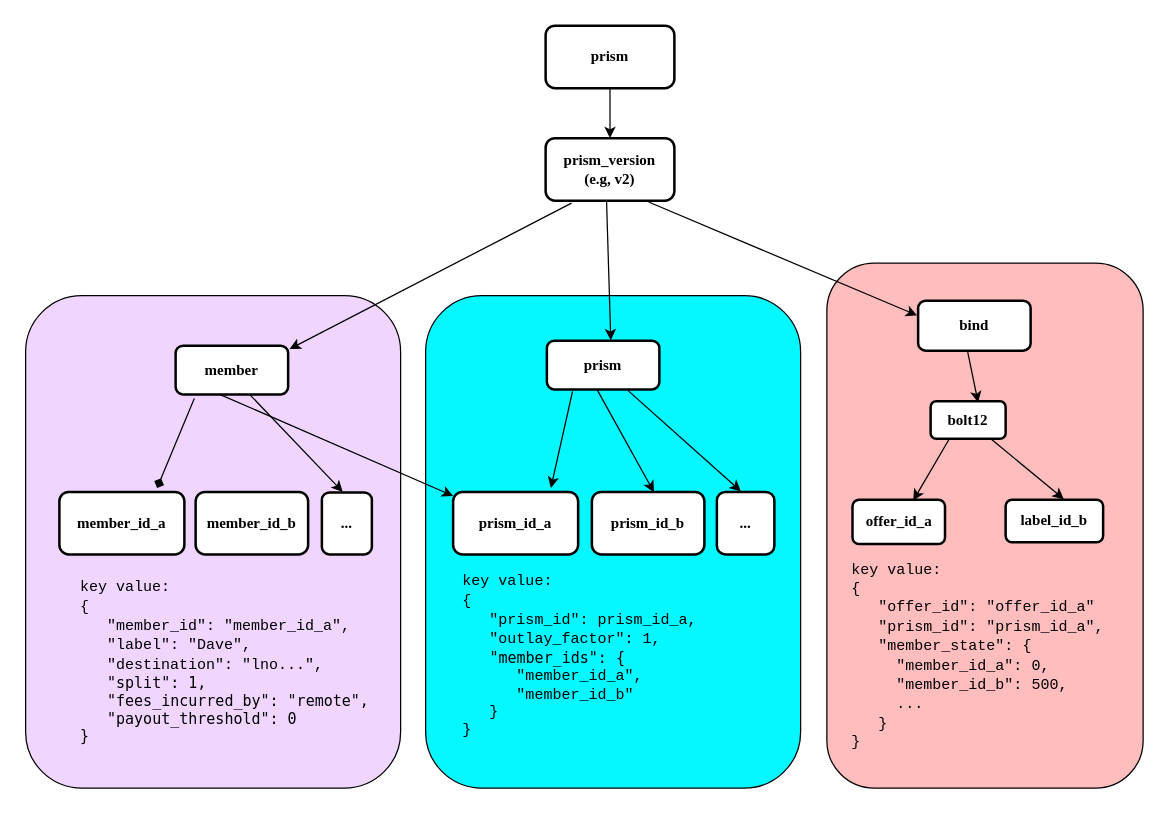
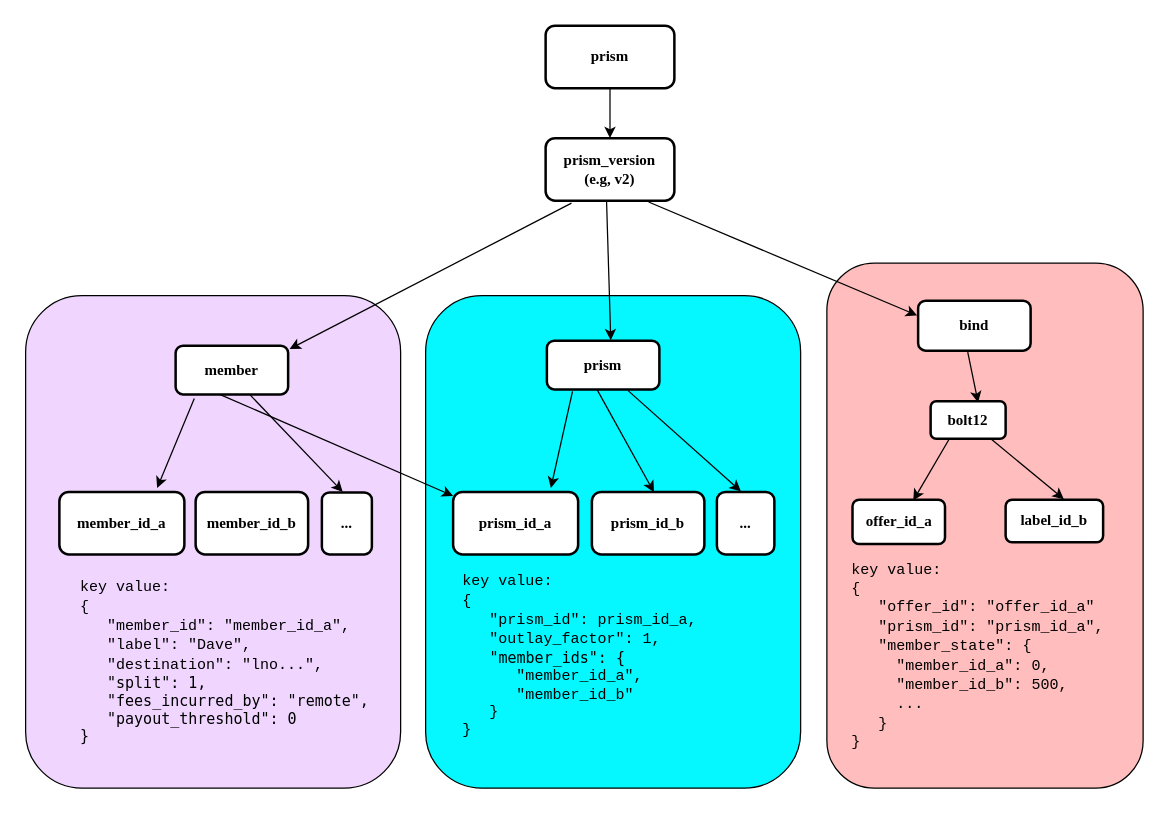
  <mxCell id="0" />
  <mxCell id="1" parent="0" />
  <mxCell id="2" value="" style="rounded=1;whiteSpace=wrap;html=1;fillColor=#F0D6FF;" parent="1" vertex="1"><mxGeometry x="20" y="236" width="300" height="394" as="geometry" /></mxCell>
  <mxCell id="3" value="" style="rounded=1;whiteSpace=wrap;html=1;fillColor=#05F7FF;" parent="1" vertex="1"><mxGeometry x="340" y="236" width="300" height="394" as="geometry" /></mxCell>
  <mxCell id="4" value="" style="rounded=1;whiteSpace=wrap;html=1;fillColor=#FFBDBD;" parent="1" vertex="1"><mxGeometry x="661" y="210" width="253" height="420" as="geometry" /></mxCell>
  <mxCell id="5" value="prism" style="whiteSpace=wrap;html=1;rounded=1;shadow=0;comic=0;strokeWidth=2;fontFamily=Verdana;align=center;fontSize=12;fontStyle=1" parent="1" vertex="1"><mxGeometry x="437" y="272" width="90" height="39" as="geometry" /></mxCell>
  <mxCell id="6" value="prism_id_a" style="whiteSpace=wrap;html=1;rounded=1;shadow=0;comic=0;strokeWidth=2;fontFamily=Verdana;align=center;fontSize=12;fontStyle=1" parent="1" vertex="1"><mxGeometry x="362" y="393" width="100" height="50" as="geometry" /></mxCell>
  <mxCell id="7" value="bind" style="whiteSpace=wrap;html=1;rounded=1;shadow=0;comic=0;strokeWidth=2;fontFamily=Verdana;align=center;fontSize=12;fontStyle=1" parent="1" vertex="1"><mxGeometry x="734" y="240" width="90" height="40" as="geometry" /></mxCell>
  <mxCell id="8" value="prism" style="whiteSpace=wrap;html=1;rounded=1;shadow=0;comic=0;strokeWidth=2;fontFamily=Verdana;align=center;fontSize=12;fontStyle=1" parent="1" vertex="1"><mxGeometry x="436" y="20" width="103" height="50" as="geometry" /></mxCell>
  <mxCell id="9" value="prism_id_b" style="whiteSpace=wrap;html=1;rounded=1;shadow=0;comic=0;strokeWidth=2;fontFamily=Verdana;align=center;fontSize=12;fontStyle=1" parent="1" vertex="1"><mxGeometry x="473" y="393" width="90" height="50" as="geometry" /></mxCell>
  <mxCell id="10" value="offer_id_a" style="whiteSpace=wrap;html=1;rounded=1;shadow=0;comic=0;strokeWidth=2;fontFamily=Verdana;align=center;fontSize=12;fontStyle=1" parent="1" vertex="1"><mxGeometry x="681.5" y="399.25" width="74" height="35.5" as="geometry" /></mxCell>
  <mxCell id="11" value="label_id_b" style="whiteSpace=wrap;html=1;rounded=1;shadow=0;comic=0;strokeWidth=2;fontFamily=Verdana;align=center;fontSize=12;fontStyle=1" parent="1" vertex="1"><mxGeometry x="804" y="399.25" width="78" height="34" as="geometry" /></mxCell>
  <mxCell id="12" value="..." style="whiteSpace=wrap;html=1;rounded=1;shadow=0;comic=0;strokeWidth=2;fontFamily=Verdana;align=center;fontSize=12;fontStyle=1" parent="1" vertex="1"><mxGeometry x="573" y="393" width="46" height="50" as="geometry" /></mxCell>
  <mxCell id="13" value="" style="endArrow=classic;html=1;rounded=0;entryX=0.552;entryY=0.005;entryDx=0;entryDy=0;entryPerimeter=0;exitX=0.445;exitY=0.999;exitDx=0;exitDy=0;exitPerimeter=0;strokeColor=#000000;" parent="1" source="5" target="9" edge="1"><mxGeometry width="50" height="50" relative="1" as="geometry"><mxPoint x="494" y="354" as="sourcePoint" /><mxPoint x="495" y="376" as="targetPoint" /></mxGeometry></mxCell>
  <mxCell id="14" value="" style="endArrow=classic;html=1;rounded=0;entryX=0.417;entryY=-0.009;entryDx=0;entryDy=0;entryPerimeter=0;exitX=0.722;exitY=1.025;exitDx=0;exitDy=0;exitPerimeter=0;strokeColor=#000000;" parent="1" source="5" target="12" edge="1"><mxGeometry width="50" height="50" relative="1" as="geometry"><mxPoint x="527.353" y="374" as="sourcePoint" /><mxPoint x="543" y="465" as="targetPoint" /></mxGeometry></mxCell>
  <mxCell id="15" value="" style="endArrow=classic;html=1;rounded=0;entryX=0.782;entryY=-0.062;entryDx=0;entryDy=0;entryPerimeter=0;exitX=0.228;exitY=1.042;exitDx=0;exitDy=0;exitPerimeter=0;strokeColor=#000000;" parent="1" source="5" target="6" edge="1"><mxGeometry width="50" height="50" relative="1" as="geometry"><mxPoint x="499" y="364" as="sourcePoint" /><mxPoint x="513" y="445" as="targetPoint" /></mxGeometry></mxCell>
  <mxCell id="16" value="" style="endArrow=classic;html=1;rounded=0;entryX=0.633;entryY=0.032;entryDx=0;entryDy=0;entryPerimeter=0;exitX=0.441;exitY=1.03;exitDx=0;exitDy=0;exitPerimeter=0;strokeColor=#000000;" parent="1" source="7" target="33" edge="1"><mxGeometry width="50" height="50" relative="1" as="geometry"><mxPoint x="782" y="499" as="sourcePoint" /><mxPoint x="783" y="524" as="targetPoint" /></mxGeometry></mxCell>
  <mxCell id="17" value="" style="endArrow=classic;html=1;rounded=0;entryX=0.597;entryY=-0.012;entryDx=0;entryDy=0;entryPerimeter=0;strokeColor=#000000;" parent="1" source="33" target="11" edge="1"><mxGeometry width="50" height="50" relative="1" as="geometry"><mxPoint x="781" y="368" as="sourcePoint" /><mxPoint x="683" y="447" as="targetPoint" /></mxGeometry></mxCell>
  <mxCell id="18" value="member_id_a" style="whiteSpace=wrap;html=1;rounded=1;shadow=0;comic=0;strokeWidth=2;fontFamily=Verdana;align=center;fontSize=12;fontStyle=1" parent="1" vertex="1"><mxGeometry x="47" y="393" width="100" height="50" as="geometry" /></mxCell>
  <mxCell id="19" value="member_id_b" style="whiteSpace=wrap;html=1;rounded=1;shadow=0;comic=0;strokeWidth=2;fontFamily=Verdana;align=center;fontSize=12;fontStyle=1" parent="1" vertex="1"><mxGeometry x="156" y="393" width="90" height="50" as="geometry" /></mxCell>
  <mxCell id="20" value="..." style="whiteSpace=wrap;html=1;rounded=1;shadow=0;comic=0;strokeWidth=2;fontFamily=Verdana;align=center;fontSize=12;fontStyle=1" parent="1" vertex="1"><mxGeometry x="257" y="393.5" width="40" height="49.5" as="geometry" /></mxCell>
  <mxCell id="21" value="" style="endArrow=classic;html=1;rounded=0;exitX=0.396;exitY=1.004;exitDx=0;exitDy=0;exitPerimeter=0;strokeColor=#000000;" parent="1" source="28" target="6" edge="1"><mxGeometry width="50" height="50" relative="1" as="geometry"><mxPoint x="199" y="354" as="sourcePoint" /><mxPoint x="205" y="376" as="targetPoint" /></mxGeometry></mxCell>
  <mxCell id="22" value="" style="endArrow=classic;html=1;rounded=0;entryX=0.417;entryY=-0.009;entryDx=0;entryDy=0;entryPerimeter=0;exitX=0.643;exitY=0.965;exitDx=0;exitDy=0;exitPerimeter=0;strokeColor=#000000;" parent="1" source="28" target="20" edge="1"><mxGeometry width="50" height="50" relative="1" as="geometry"><mxPoint x="224" y="355" as="sourcePoint" /><mxPoint x="253" y="465" as="targetPoint" /></mxGeometry></mxCell>
- <mxCell id="23" value="" style="endArrow=diamond;html=1;rounded=0;entryX=0.782;entryY=-0.062;entryDx=0;entryDy=0;entryPerimeter=0;exitX=0.166;exitY=1.083;exitDx=0;exitDy=0;exitPerimeter=0;strokeColor=#000000;" parent="1" source="28" target="18" edge="1"><mxGeometry width="50" height="50" relative="1" as="geometry"><mxPoint x="180" y="356" as="sourcePoint" /><mxPoint x="223" y="445" as="targetPoint" /></mxGeometry></mxCell>
+ <mxCell id="23" value="" style="endArrow=classic;html=1;rounded=0;entryX=0.782;entryY=-0.062;entryDx=0;entryDy=0;entryPerimeter=0;exitX=0.166;exitY=1.083;exitDx=0;exitDy=0;exitPerimeter=0;strokeColor=#000000;" parent="1" source="28" target="18" edge="1"><mxGeometry width="50" height="50" relative="1" as="geometry"><mxPoint x="180" y="356" as="sourcePoint" /><mxPoint x="223" y="445" as="targetPoint" /></mxGeometry></mxCell>
  <mxCell id="24" value="prism_version &lt;br&gt;(e.g, v2)" style="whiteSpace=wrap;html=1;rounded=1;shadow=0;comic=0;strokeWidth=2;fontFamily=Verdana;align=center;fontSize=12;fontStyle=1" parent="1" vertex="1"><mxGeometry x="436" y="110" width="103" height="50" as="geometry" /></mxCell>
  <mxCell id="25" value="" style="endArrow=classic;html=1;rounded=0;entryX=0.5;entryY=0;entryDx=0;entryDy=0;exitX=0.5;exitY=1;exitDx=0;exitDy=0;strokeColor=#000000;" parent="1" source="8" target="24" edge="1"><mxGeometry width="50" height="50" relative="1" as="geometry"><mxPoint x="477" y="181" as="sourcePoint" /><mxPoint x="336" y="220" as="targetPoint" /></mxGeometry></mxCell>
  <mxCell id="26" value="" style="endArrow=classic;html=1;rounded=0;exitX=0.8;exitY=1.022;exitDx=0;exitDy=0;exitPerimeter=0;entryX=-0.009;entryY=0.295;entryDx=0;entryDy=0;entryPerimeter=0;strokeColor=#000000;" parent="1" source="24" target="7" edge="1"><mxGeometry width="50" height="50" relative="1" as="geometry"><mxPoint x="845" y="385" as="sourcePoint" /><mxPoint x="784" y="338" as="targetPoint" /></mxGeometry></mxCell>
  <mxCell id="27" value="" style="endArrow=classic;html=1;rounded=0;exitX=0.201;exitY=1.04;exitDx=0;exitDy=0;exitPerimeter=0;entryX=1.013;entryY=0.069;entryDx=0;entryDy=0;entryPerimeter=0;strokeColor=#000000;" parent="1" source="24" target="28" edge="1"><mxGeometry width="50" height="50" relative="1" as="geometry"><mxPoint x="671" y="290" as="sourcePoint" /><mxPoint x="114" y="290" as="targetPoint" /></mxGeometry></mxCell>
  <mxCell id="28" value="member" style="whiteSpace=wrap;html=1;rounded=1;shadow=0;comic=0;strokeWidth=2;fontFamily=Verdana;align=center;fontSize=12;fontStyle=1" parent="1" vertex="1"><mxGeometry x="140" y="276" width="90" height="39" as="geometry" /></mxCell>
  <mxCell id="29" value="" style="endArrow=classic;html=1;rounded=0;exitX=0.473;exitY=0.991;exitDx=0;exitDy=0;entryX=0.568;entryY=-0.008;entryDx=0;entryDy=0;exitPerimeter=0;entryPerimeter=0;strokeColor=#000000;" parent="1" source="24" target="5" edge="1"><mxGeometry width="50" height="50" relative="1" as="geometry"><mxPoint x="481" y="223" as="sourcePoint" /><mxPoint x="119" y="329" as="targetPoint" /></mxGeometry></mxCell>
  <mxCell id="30" value="&lt;pre style=&quot;border-color: var(--border-color); text-align: left;&quot;&gt;&lt;font style=&quot;border-color: var(--border-color);&quot; face=&quot;Courier New&quot;&gt;&lt;font style=&quot;border-color: var(--border-color);&quot; data-font-src=&quot;https://fonts.googleapis.com/css?family=consolas&quot;&gt;key value:&lt;br style=&quot;border-color: var(--border-color);&quot;&gt;&lt;/font&gt;&lt;span style=&quot;border-color: var(--border-color); text-align: center;&quot;&gt;&lt;font style=&quot;border-color: var(--border-color);&quot; data-font-src=&quot;https://fonts.googleapis.com/css?family=consolas&quot;&gt;{&lt;br style=&quot;border-color: var(--border-color);&quot;&gt;&lt;/font&gt;&lt;/span&gt;&lt;span style=&quot;border-color: var(--border-color); text-align: center;&quot;&gt;&lt;font style=&quot;border-color: var(--border-color);&quot; data-font-src=&quot;https://fonts.googleapis.com/css?family=consolas&quot;&gt;&amp;nbsp; &amp;nbsp;&quot;prism_id&quot;: prism_id_a,&lt;br style=&quot;border-color: var(--border-color);&quot;&gt;   &quot;outlay_factor&quot;: 1,&lt;br style=&quot;border-color: var(--border-color);&quot;&gt;&lt;/font&gt;&lt;/span&gt;&lt;/font&gt;   &quot;member_ids&quot;: {&lt;font style=&quot;border-color: var(--border-color);&quot; face=&quot;Courier New&quot;&gt;&lt;span style=&quot;border-color: var(--border-color); text-align: center;&quot;&gt;&lt;font style=&quot;border-color: var(--border-color);&quot; data-font-src=&quot;https://fonts.googleapis.com/css?family=consolas&quot;&gt;&lt;div style=&quot;border-color: var(--border-color);&quot;&gt;&lt;span style=&quot;border-color: var(--border-color); background-color: initial; text-align: left;&quot;&gt;&lt;div style=&quot;border-color: var(--border-color);&quot;&gt;&lt;span style=&quot;border-color: var(--border-color); text-align: center;&quot;&gt;&amp;nbsp; &amp;nbsp; &amp;nbsp; &quot;member_id_a&quot;,&lt;br style=&quot;border-color: var(--border-color);&quot;&gt;&lt;/span&gt;&lt;span style=&quot;border-color: var(--border-color); text-align: center;&quot;&gt;&amp;nbsp; &amp;nbsp; &amp;nbsp; &quot;member_id_b&quot;&lt;br style=&quot;border-color: var(--border-color);&quot;&gt;&amp;nbsp; &amp;nbsp;}&lt;/span&gt;&lt;/div&gt;&lt;div style=&quot;border-color: var(--border-color);&quot;&gt;&lt;span style=&quot;border-color: var(--border-color); text-align: center;&quot;&gt;}&lt;/span&gt;&lt;/div&gt;&lt;/span&gt;&lt;/div&gt;&lt;/font&gt;&lt;/span&gt;&lt;/font&gt;&lt;/pre&gt;" style="text;html=1;align=center;verticalAlign=middle;resizable=0;points=[];autosize=1;strokeColor=none;fillColor=none;" parent="1" vertex="1"><mxGeometry x="358" y="439" width="210" height="170" as="geometry" /></mxCell>
  <mxCell id="31" value="&lt;pre style=&quot;border-color: var(--border-color); text-align: left;&quot;&gt;&lt;pre style=&quot;border-color: var(--border-color);&quot;&gt;&lt;font style=&quot;border-color: var(--border-color);&quot; face=&quot;Courier New&quot;&gt;&lt;font style=&quot;border-color: var(--border-color);&quot; data-font-src=&quot;https://fonts.googleapis.com/css?family=consolas&quot;&gt;key value:&lt;br style=&quot;border-color: var(--border-color);&quot;&gt;&lt;/font&gt;&lt;span style=&quot;border-color: var(--border-color); text-align: center;&quot;&gt;&lt;font style=&quot;border-color: var(--border-color);&quot; data-font-src=&quot;https://fonts.googleapis.com/css?family=consolas&quot;&gt;{&lt;br style=&quot;border-color: var(--border-color);&quot;&gt;&lt;/font&gt;&lt;/span&gt;&lt;span style=&quot;border-color: var(--border-color); text-align: center;&quot;&gt;&lt;font style=&quot;border-color: var(--border-color);&quot; data-font-src=&quot;https://fonts.googleapis.com/css?family=consolas&quot;&gt;&amp;nbsp; &amp;nbsp;&quot;offer_id&quot;: &quot;offer_id_a&quot; &amp;nbsp;&lt;br/&gt;   &quot;prism_id&quot;: &quot;prism_id_a&quot;,&lt;br style=&quot;border-color: var(--border-color);&quot;&gt;&lt;/font&gt;&lt;/span&gt;&lt;span style=&quot;border-color: var(--border-color); text-align: center;&quot;&gt;&lt;font style=&quot;border-color: var(--border-color);&quot; data-font-src=&quot;https://fonts.googleapis.com/css?family=consolas&quot;&gt;&amp;nbsp; &amp;nbsp;&quot;member_state&quot;: {&lt;br style=&quot;border-color: var(--border-color);&quot;&gt;&lt;/font&gt;&lt;/span&gt;&lt;span style=&quot;border-color: var(--border-color); text-align: center;&quot;&gt;&lt;font style=&quot;border-color: var(--border-color);&quot; data-font-src=&quot;https://fonts.googleapis.com/css?family=consolas&quot;&gt;&amp;nbsp; &amp;nbsp;&amp;nbsp; &quot;member_id_a&quot;: 0,&lt;br style=&quot;border-color: var(--border-color);&quot;&gt;&lt;/font&gt;&lt;/span&gt;&lt;span style=&quot;border-color: var(--border-color); text-align: center;&quot;&gt;&lt;font style=&quot;border-color: var(--border-color);&quot; data-font-src=&quot;https://fonts.googleapis.com/css?family=consolas&quot;&gt;&amp;nbsp; &amp;nbsp;&amp;nbsp; &quot;member_id_b&quot;: 500,&lt;br style=&quot;border-color: var(--border-color);&quot;&gt;&lt;/font&gt;&lt;/span&gt;&lt;span style=&quot;border-color: var(--border-color); text-align: center;&quot;&gt;&lt;font style=&quot;border-color: var(--border-color);&quot; data-font-src=&quot;https://fonts.googleapis.com/css?family=consolas&quot;&gt;&amp;nbsp; &amp;nbsp; &amp;nbsp;...&lt;br style=&quot;border-color: var(--border-color);&quot;&gt;&lt;/font&gt;&lt;/span&gt;&lt;span style=&quot;border-color: var(--border-color); text-align: center;&quot;&gt;&lt;font style=&quot;border-color: var(--border-color);&quot; data-font-src=&quot;https://fonts.googleapis.com/css?family=consolas&quot;&gt;&amp;nbsp; &amp;nbsp;}&lt;br style=&quot;border-color: var(--border-color);&quot;&gt;&lt;/font&gt;&lt;/span&gt;&lt;span style=&quot;border-color: var(--border-color); text-align: center;&quot;&gt;&lt;font style=&quot;border-color: var(--border-color);&quot; data-font-src=&quot;https://fonts.googleapis.com/css?family=consolas&quot;&gt;}&lt;/font&gt;&lt;/span&gt;&lt;/font&gt;&lt;/pre&gt;&lt;/pre&gt;" style="text;html=1;align=center;verticalAlign=middle;resizable=0;points=[];autosize=1;strokeColor=none;fillColor=none;" parent="1" vertex="1"><mxGeometry x="670" y="434" width="230" height="180" as="geometry" /></mxCell>
  <mxCell id="32" value="&lt;pre style=&quot;border-color: var(--border-color); text-align: left;&quot;&gt;&lt;font style=&quot;border-color: var(--border-color);&quot; face=&quot;Courier New&quot;&gt;&lt;font style=&quot;border-color: var(--border-color);&quot; data-font-src=&quot;https://fonts.googleapis.com/css?family=consolas&quot;&gt;key value:&lt;br style=&quot;border-color: var(--border-color);&quot;&gt;&lt;/font&gt;&lt;span style=&quot;border-color: var(--border-color); text-align: center;&quot;&gt;&lt;font style=&quot;border-color: var(--border-color);&quot; data-font-src=&quot;https://fonts.googleapis.com/css?family=consolas&quot;&gt;{&lt;br style=&quot;border-color: var(--border-color);&quot;&gt;&lt;/font&gt;&lt;/span&gt;&lt;span style=&quot;border-color: var(--border-color); text-align: center;&quot;&gt;&lt;font style=&quot;border-color: var(--border-color);&quot; data-font-src=&quot;https://fonts.googleapis.com/css?family=consolas&quot;&gt;&amp;nbsp; &amp;nbsp;&quot;member_id&quot;: &quot;member_id_a&quot;,&lt;br&gt;   &quot;label&quot;: &quot;Dave&quot;,&lt;br style=&quot;border-color: var(--border-color);&quot;&gt;   &quot;destination&quot;: &quot;lno...&quot;,&lt;br style=&quot;border-color: var(--border-color);&quot;&gt;&lt;/font&gt;&lt;/span&gt;&lt;/font&gt;   &quot;split&quot;: 1,&lt;br&gt;   &quot;fees_incurred_by&quot;: &quot;remote&quot;,&lt;br&gt;   &quot;payout_threshold&quot;: 0&lt;br/&gt;}&lt;/pre&gt;" style="text;html=1;align=center;verticalAlign=middle;resizable=0;points=[];autosize=1;strokeColor=none;fillColor=none;" parent="1" vertex="1"><mxGeometry x="54" y="444" width="250" height="170" as="geometry" /></mxCell>
  <mxCell id="33" value="bolt12" style="whiteSpace=wrap;html=1;rounded=1;shadow=0;comic=0;strokeWidth=2;fontFamily=Verdana;align=center;fontSize=12;fontStyle=1" parent="1" vertex="1"><mxGeometry x="744" y="320.5" width="60" height="30" as="geometry" /></mxCell>
  <mxCell id="34" value="" style="endArrow=classic;html=1;rounded=0;entryX=0.657;entryY=0.017;entryDx=0;entryDy=0;entryPerimeter=0;strokeColor=#000000;exitX=0.25;exitY=1;exitDx=0;exitDy=0;" parent="1" source="33" target="10" edge="1"><mxGeometry width="50" height="50" relative="1" as="geometry"><mxPoint x="783" y="360" as="sourcePoint" /><mxPoint x="840" y="405" as="targetPoint" /></mxGeometry></mxCell>
